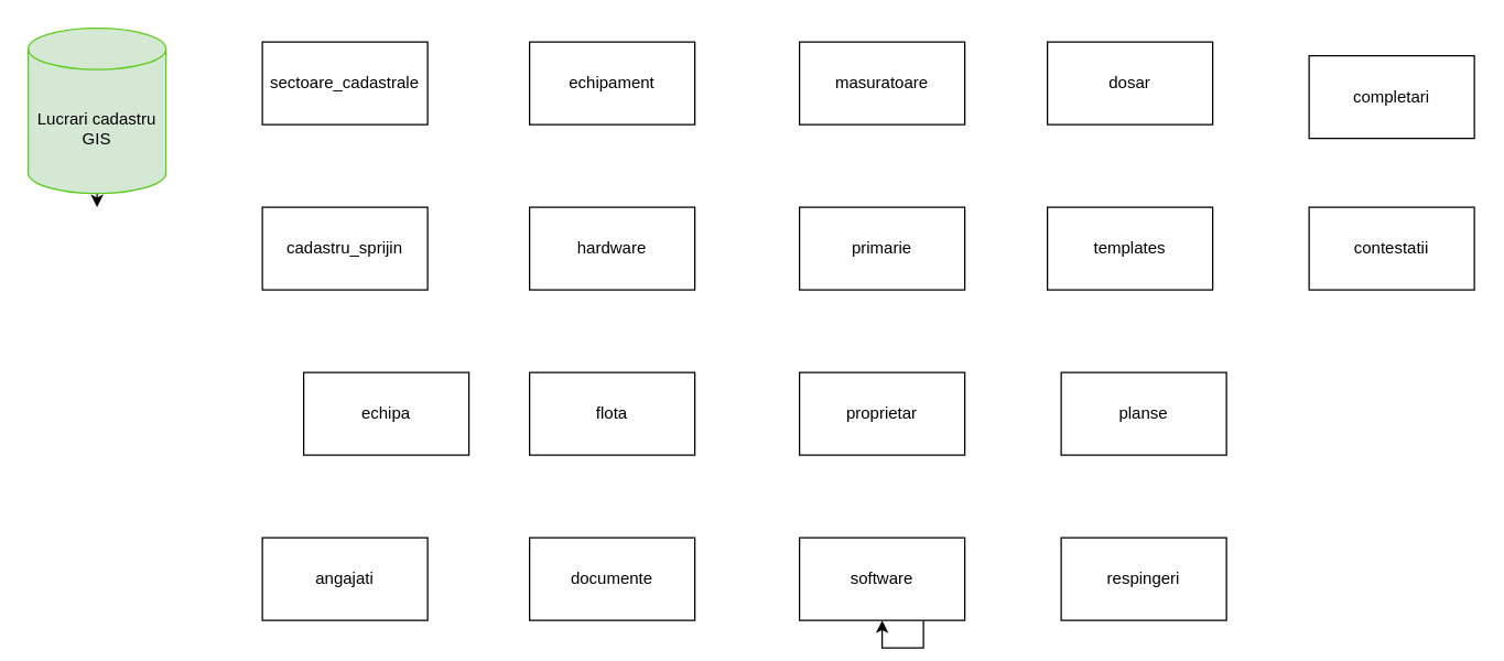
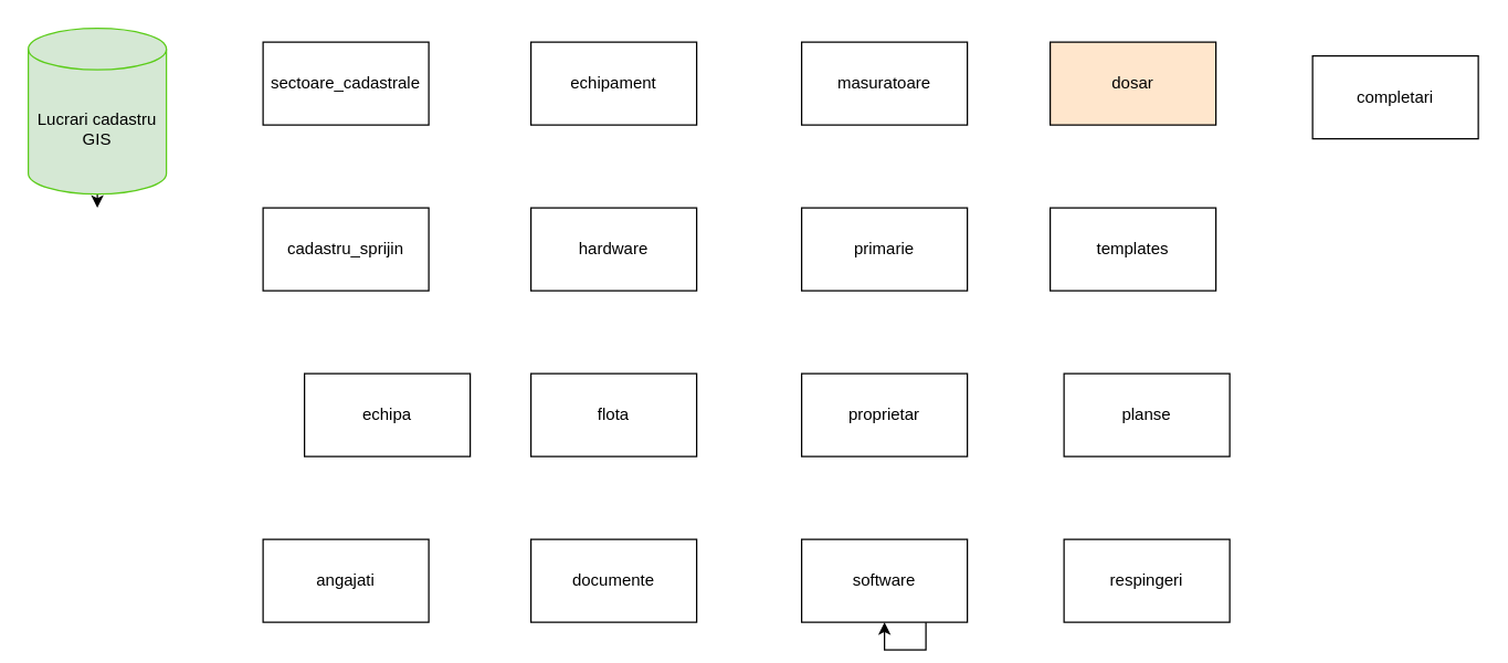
  <mxCell id="0" />
  <mxCell id="1" parent="0" />
  <mxCell id="2" style="edgeStyle=orthogonalEdgeStyle;rounded=0;orthogonalLoop=1;jettySize=auto;html=1;exitX=0.5;exitY=1;exitDx=0;exitDy=0;exitPerimeter=0;" edge="1" parent="1" source="3"><mxGeometry relative="1" as="geometry"><mxPoint x="70" y="150" as="targetPoint" /></mxGeometry></mxCell>
  <mxCell id="3" value="Lucrari cadastru GIS" style="shape=cylinder3;whiteSpace=wrap;html=1;boundedLbl=1;backgroundOutline=1;size=15;fillColor=#d5e8d4;strokeColor=#5bcc19;" vertex="1" parent="1"><mxGeometry x="20" y="20" width="100" height="120" as="geometry" /></mxCell>
  <mxCell id="4" value="sectoare_cadastrale" style="rounded=0;whiteSpace=wrap;html=1;" vertex="1" parent="1"><mxGeometry x="190" y="30" width="120" height="60" as="geometry" /></mxCell>
  <mxCell id="5" value="cadastru_sprijin" style="rounded=0;whiteSpace=wrap;html=1;" vertex="1" parent="1"><mxGeometry x="190" y="150" width="120" height="60" as="geometry" /></mxCell>
  <mxCell id="6" value="echipa" style="rounded=0;whiteSpace=wrap;html=1;" vertex="1" parent="1"><mxGeometry x="220" y="270" width="120" height="60" as="geometry" /></mxCell>
  <mxCell id="7" value="angajati" style="rounded=0;whiteSpace=wrap;html=1;" vertex="1" parent="1"><mxGeometry x="190" y="390" width="120" height="60" as="geometry" /></mxCell>
  <mxCell id="8" value="echipament" style="rounded=0;whiteSpace=wrap;html=1;" vertex="1" parent="1"><mxGeometry x="384" y="30" width="120" height="60" as="geometry" /></mxCell>
  <mxCell id="9" value="hardware" style="rounded=0;whiteSpace=wrap;html=1;" vertex="1" parent="1"><mxGeometry x="384" y="150" width="120" height="60" as="geometry" /></mxCell>
  <mxCell id="10" value="flota" style="rounded=0;whiteSpace=wrap;html=1;" vertex="1" parent="1"><mxGeometry x="384" y="270" width="120" height="60" as="geometry" /></mxCell>
  <mxCell id="11" value="documente" style="rounded=0;whiteSpace=wrap;html=1;" vertex="1" parent="1"><mxGeometry x="384" y="390" width="120" height="60" as="geometry" /></mxCell>
  <mxCell id="12" value="masuratoare" style="rounded=0;whiteSpace=wrap;html=1;" vertex="1" parent="1"><mxGeometry x="580" y="30" width="120" height="60" as="geometry" /></mxCell>
  <mxCell id="13" value="proprietar" style="rounded=0;whiteSpace=wrap;html=1;" vertex="1" parent="1"><mxGeometry x="580" y="270" width="120" height="60" as="geometry" /></mxCell>
  <mxCell id="14" value="primarie" style="rounded=0;whiteSpace=wrap;html=1;" vertex="1" parent="1"><mxGeometry x="580" y="150" width="120" height="60" as="geometry" /></mxCell>
  <mxCell id="15" value="software" style="rounded=0;whiteSpace=wrap;html=1;" vertex="1" parent="1"><mxGeometry x="580" y="390" width="120" height="60" as="geometry" /></mxCell>
- <mxCell id="16" value="dosar" style="rounded=0;whiteSpace=wrap;html=1;" vertex="1" parent="1"><mxGeometry x="760" y="30" width="120" height="60" as="geometry" /></mxCell>
+ <mxCell id="16" value="dosar" style="rounded=0;whiteSpace=wrap;html=1;fillColor=#ffe6cc;" vertex="1" parent="1"><mxGeometry x="760" y="30" width="120" height="60" as="geometry" /></mxCell>
  <mxCell id="17" value="templates" style="rounded=0;whiteSpace=wrap;html=1;" vertex="1" parent="1"><mxGeometry x="760" y="150" width="120" height="60" as="geometry" /></mxCell>
  <mxCell id="18" value="planse" style="rounded=0;whiteSpace=wrap;html=1;" vertex="1" parent="1"><mxGeometry x="770" y="270" width="120" height="60" as="geometry" /></mxCell>
  <mxCell id="19" value="respingeri" style="rounded=0;whiteSpace=wrap;html=1;" vertex="1" parent="1"><mxGeometry x="770" y="390" width="120" height="60" as="geometry" /></mxCell>
  <mxCell id="20" value="completari" style="rounded=0;whiteSpace=wrap;html=1;" vertex="1" parent="1"><mxGeometry x="950" y="40" width="120" height="60" as="geometry" /></mxCell>
- <mxCell id="21" value="contestatii" style="rounded=0;whiteSpace=wrap;html=1;" vertex="1" parent="1"><mxGeometry x="950" y="150" width="120" height="60" as="geometry" /></mxCell>
  <mxCell id="22" style="edgeStyle=orthogonalEdgeStyle;rounded=0;orthogonalLoop=1;jettySize=auto;html=1;exitX=0.75;exitY=1;exitDx=0;exitDy=0;" edge="1" parent="1" source="15" target="15"><mxGeometry relative="1" as="geometry" /></mxCell>
